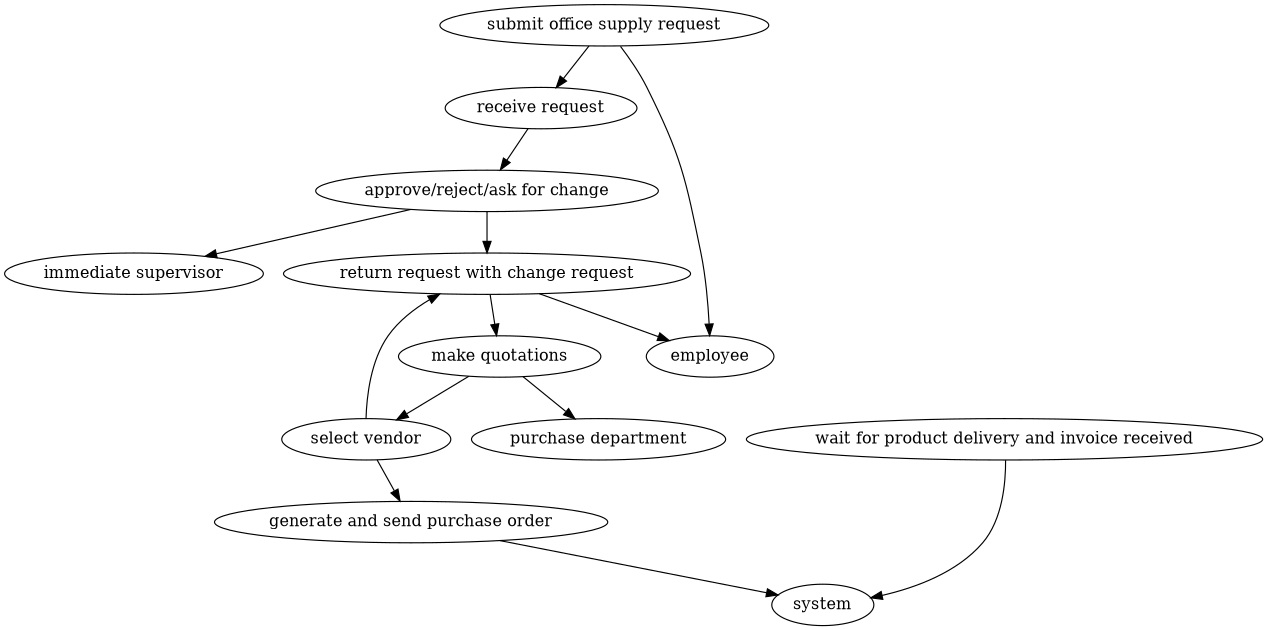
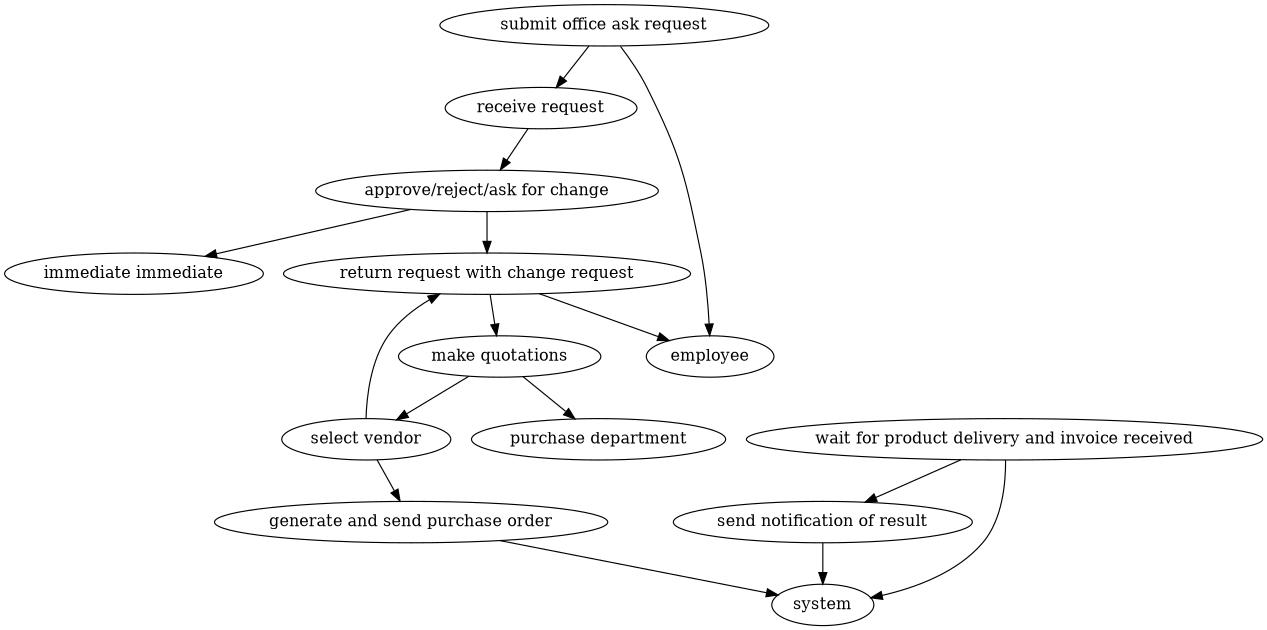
  strict digraph {
    edge [attrs="{'type': 'actor performer', 'label': 'actor performer'}"]
-   "submit office supply request" [attrs="{'type': 'Activity', 'label': 'submit office supply request'}"]
+   "submit office supply request" [attrs="{'type': 'Activity', 'label': 'submit office supply request'}" label="submit office ask request"]
    "receive request" [attrs="{'type': 'Activity', 'label': 'receive request'}"]
    employee [attrs="{'type': 'Actor', 'label': 'employee'}"]
    "approve/reject/ask for change" [attrs="{'type': 'Activity', 'label': 'approve/reject/ask for change'}"]
-   "immediate supervisor" [attrs="{'type': 'Actor', 'label': 'immediate supervisor'}"]
+   "immediate supervisor" [attrs="{'type': 'Actor', 'label': 'immediate supervisor'}" label="immediate immediate"]
    "return request with change request" [attrs="{'type': 'Activity', 'label': 'return request with change request'}"]
    "make quotations" [attrs="{'type': 'Activity', 'label': 'make quotations'}"]
    "select vendor" [attrs="{'type': 'Activity', 'label': 'select vendor'}"]
    "purchase department" [attrs="{'type': 'Actor', 'label': 'purchase department'}"]
    "generate and send purchase order" [attrs="{'type': 'Activity', 'label': 'generate and send purchase order'}"]
    system [attrs="{'type': 'Actor', 'label': 'system'}"]
    "wait for product delivery and invoice received" [attrs="{'type': 'Activity', 'label': 'wait for product delivery and invoice received'}"]
+   "send notification of result" [attrs="{'type': 'Activity', 'label': 'send notification of result'}"]
    "submit office supply request" -> "receive request" [attrs="{'type': 'flow', 'label': 'flow'}"]
    "submit office supply request" -> employee
    "receive request" -> "approve/reject/ask for change" [attrs="{'type': 'flow', 'label': 'flow'}"]
    "approve/reject/ask for change" -> "immediate supervisor"
    "approve/reject/ask for change" -> "return request with change request" [attrs="{'type': 'flow', 'label': 'flow'}"]
    "return request with change request" -> employee
    "return request with change request" -> "make quotations" [attrs="{'type': 'flow', 'label': 'flow'}"]
    "make quotations" -> "select vendor" [attrs="{'type': 'flow', 'label': 'flow'}"]
    "make quotations" -> "purchase department"
    "select vendor" -> "return request with change request"
    "select vendor" -> "generate and send purchase order" [attrs="{'type': 'flow', 'label': 'flow'}"]
    "generate and send purchase order" -> system
    "wait for product delivery and invoice received" -> system
+   "wait for product delivery and invoice received" -> "send notification of result" [attrs="{'type': 'flow', 'label': 'flow'}"]
+   "send notification of result" -> system
  }
